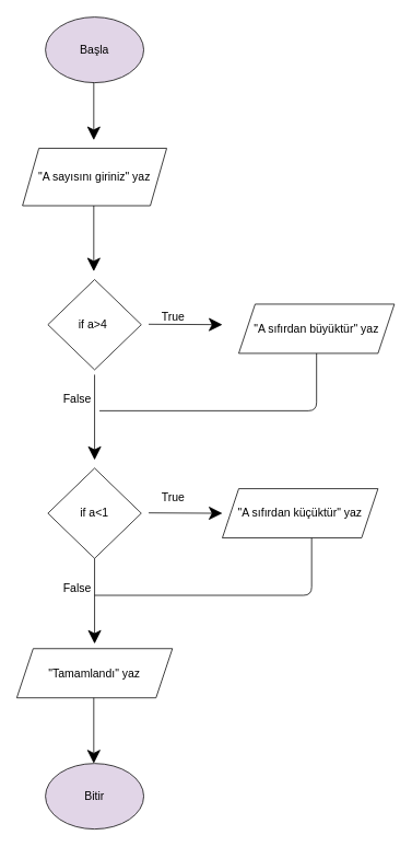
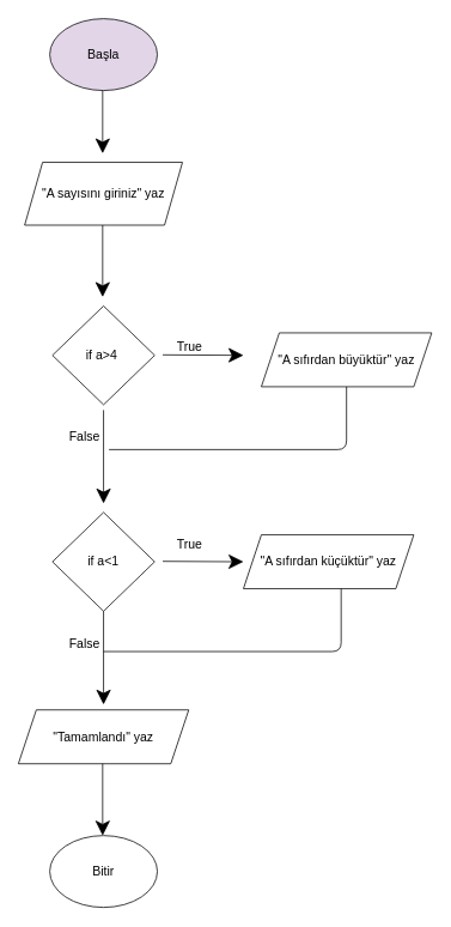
  <mxCell id="0" />
  <mxCell id="1" parent="0" />
  <mxCell id="2" value="&lt;font style=&quot;font-size: 14px&quot;&gt;Başla&lt;/font&gt;" style="ellipse;whiteSpace=wrap;html=1;hachureGap=4;pointerEvents=0;fillColor=#e1d5e7;" vertex="1" parent="1"><mxGeometry x="55" y="20" width="120" height="80" as="geometry" /></mxCell>
  <mxCell id="3" value="" style="endArrow=classic;html=1;startSize=14;endSize=14;sourcePerimeterSpacing=8;targetPerimeterSpacing=8;" edge="1" parent="1"><mxGeometry width="50" height="50" relative="1" as="geometry"><mxPoint x="114" y="100" as="sourcePoint" /><mxPoint x="114" y="170" as="targetPoint" /></mxGeometry></mxCell>
  <mxCell id="4" value="&lt;font style=&quot;font-size: 14px&quot;&gt;&quot;A sayısını giriniz&quot; yaz&lt;/font&gt;" style="shape=parallelogram;perimeter=parallelogramPerimeter;whiteSpace=wrap;html=1;fixedSize=1;hachureGap=4;pointerEvents=0;" vertex="1" parent="1"><mxGeometry x="27" y="180" width="176" height="70" as="geometry" /></mxCell>
  <mxCell id="5" value="" style="endArrow=classic;html=1;startSize=14;endSize=14;sourcePerimeterSpacing=8;targetPerimeterSpacing=8;" edge="1" parent="1"><mxGeometry width="50" height="50" relative="1" as="geometry"><mxPoint x="114" y="250" as="sourcePoint" /><mxPoint x="114" y="330" as="targetPoint" /></mxGeometry></mxCell>
  <mxCell id="6" value="&lt;font style=&quot;font-size: 14px&quot;&gt;if a&amp;gt;4&amp;nbsp;&lt;/font&gt;" style="rhombus;whiteSpace=wrap;html=1;hachureGap=4;pointerEvents=0;" vertex="1" parent="1"><mxGeometry x="58" y="340" width="114" height="110" as="geometry" /></mxCell>
  <mxCell id="7" value="" style="endArrow=classic;html=1;startSize=14;endSize=14;sourcePerimeterSpacing=8;targetPerimeterSpacing=8;" edge="1" parent="1"><mxGeometry width="50" height="50" relative="1" as="geometry"><mxPoint x="181" y="394.5" as="sourcePoint" /><mxPoint x="271" y="395" as="targetPoint" /></mxGeometry></mxCell>
  <mxCell id="8" value="True" style="text;strokeColor=none;fillColor=none;align=left;verticalAlign=middle;spacingLeft=4;spacingRight=4;overflow=hidden;points=[[0,0.5],[1,0.5]];portConstraint=eastwest;rotatable=0;hachureGap=4;pointerEvents=0;fontSize=14;" vertex="1" parent="1"><mxGeometry x="191" y="590" width="80" height="30" as="geometry" /></mxCell>
  <mxCell id="9" value="&quot;A sıfırdan büyüktür&quot; yaz" style="shape=parallelogram;perimeter=parallelogramPerimeter;whiteSpace=wrap;html=1;fixedSize=1;hachureGap=4;pointerEvents=0;fontSize=14;" vertex="1" parent="1"><mxGeometry x="291" y="370" width="190" height="60" as="geometry" /></mxCell>
  <mxCell id="10" value="" style="endArrow=classic;html=1;fontSize=14;startSize=14;endSize=14;sourcePerimeterSpacing=8;targetPerimeterSpacing=8;" edge="1" parent="1"><mxGeometry width="50" height="50" relative="1" as="geometry"><mxPoint x="115" y="456" as="sourcePoint" /><mxPoint x="115" y="560" as="targetPoint" /></mxGeometry></mxCell>
  <mxCell id="11" value="" style="endArrow=none;html=1;fontSize=14;startSize=14;endSize=14;sourcePerimeterSpacing=8;targetPerimeterSpacing=8;entryX=0.5;entryY=1;entryDx=0;entryDy=0;" edge="1" parent="1" target="9"><mxGeometry width="50" height="50" relative="1" as="geometry"><mxPoint x="121" y="500" as="sourcePoint" /><mxPoint x="411" y="450" as="targetPoint" /><Array as="points"><mxPoint x="386" y="500" /></Array></mxGeometry></mxCell>
  <mxCell id="12" value="False" style="text;strokeColor=none;fillColor=none;align=left;verticalAlign=middle;spacingLeft=4;spacingRight=4;overflow=hidden;points=[[0,0.5],[1,0.5]];portConstraint=eastwest;rotatable=0;hachureGap=4;pointerEvents=0;fontSize=14;" vertex="1" parent="1"><mxGeometry x="71" y="700" width="44" height="30" as="geometry" /></mxCell>
  <mxCell id="13" value="&lt;font style=&quot;font-size: 14px&quot;&gt;if a&amp;lt;1&lt;/font&gt;" style="rhombus;whiteSpace=wrap;html=1;hachureGap=4;pointerEvents=0;" vertex="1" parent="1"><mxGeometry x="58" y="570" width="114" height="110" as="geometry" /></mxCell>
  <mxCell id="14" value="True" style="text;strokeColor=none;fillColor=none;align=left;verticalAlign=middle;spacingLeft=4;spacingRight=4;overflow=hidden;points=[[0,0.5],[1,0.5]];portConstraint=eastwest;rotatable=0;hachureGap=4;pointerEvents=0;fontSize=14;" vertex="1" parent="1"><mxGeometry x="191" y="370" width="80" height="30" as="geometry" /></mxCell>
  <mxCell id="15" value="" style="endArrow=classic;html=1;startSize=14;endSize=14;sourcePerimeterSpacing=8;targetPerimeterSpacing=8;" edge="1" parent="1"><mxGeometry width="50" height="50" relative="1" as="geometry"><mxPoint x="181" y="624.5" as="sourcePoint" /><mxPoint x="271" y="625" as="targetPoint" /></mxGeometry></mxCell>
  <mxCell id="16" value="&quot;A sıfırdan küçüktür&quot; yaz" style="shape=parallelogram;perimeter=parallelogramPerimeter;whiteSpace=wrap;html=1;fixedSize=1;hachureGap=4;pointerEvents=0;fontSize=14;" vertex="1" parent="1"><mxGeometry x="271" y="595" width="190" height="60" as="geometry" /></mxCell>
  <mxCell id="17" value="" style="endArrow=none;html=1;fontSize=14;startSize=14;endSize=14;sourcePerimeterSpacing=8;targetPerimeterSpacing=8;entryX=0.5;entryY=1;entryDx=0;entryDy=0;" edge="1" parent="1"><mxGeometry width="50" height="50" relative="1" as="geometry"><mxPoint x="115" y="725" as="sourcePoint" /><mxPoint x="380" y="655" as="targetPoint" /><Array as="points"><mxPoint x="380" y="725" /></Array></mxGeometry></mxCell>
  <mxCell id="18" value="" style="endArrow=classic;html=1;fontSize=14;startSize=14;endSize=14;sourcePerimeterSpacing=8;targetPerimeterSpacing=8;" edge="1" parent="1"><mxGeometry width="50" height="50" relative="1" as="geometry"><mxPoint x="115" y="680" as="sourcePoint" /><mxPoint x="115" y="784" as="targetPoint" /></mxGeometry></mxCell>
  <mxCell id="19" value="False" style="text;strokeColor=none;fillColor=none;align=left;verticalAlign=middle;spacingLeft=4;spacingRight=4;overflow=hidden;points=[[0,0.5],[1,0.5]];portConstraint=eastwest;rotatable=0;hachureGap=4;pointerEvents=0;fontSize=14;" vertex="1" parent="1"><mxGeometry x="71" y="470" width="44" height="30" as="geometry" /></mxCell>
  <mxCell id="20" value="&quot;Tamamlandı&quot; yaz" style="shape=parallelogram;perimeter=parallelogramPerimeter;whiteSpace=wrap;html=1;fixedSize=1;hachureGap=4;pointerEvents=0;fontSize=14;" vertex="1" parent="1"><mxGeometry x="20" y="790" width="190" height="60" as="geometry" /></mxCell>
  <mxCell id="21" value="" style="endArrow=classic;html=1;fontSize=14;startSize=14;endSize=14;sourcePerimeterSpacing=8;targetPerimeterSpacing=8;" edge="1" parent="1"><mxGeometry width="50" height="50" relative="1" as="geometry"><mxPoint x="114" y="850" as="sourcePoint" /><mxPoint x="114" y="930" as="targetPoint" /></mxGeometry></mxCell>
- <mxCell id="22" value="Bitir" style="ellipse;whiteSpace=wrap;html=1;hachureGap=4;pointerEvents=0;fontSize=14;fillColor=#e1d5e7;" vertex="1" parent="1"><mxGeometry x="55" y="930" width="120" height="80" as="geometry" /></mxCell>
+ <mxCell id="22" value="Bitir" style="ellipse;whiteSpace=wrap;html=1;hachureGap=4;pointerEvents=0;fontSize=14;" vertex="1" parent="1"><mxGeometry x="55" y="930" width="120" height="80" as="geometry" /></mxCell>
